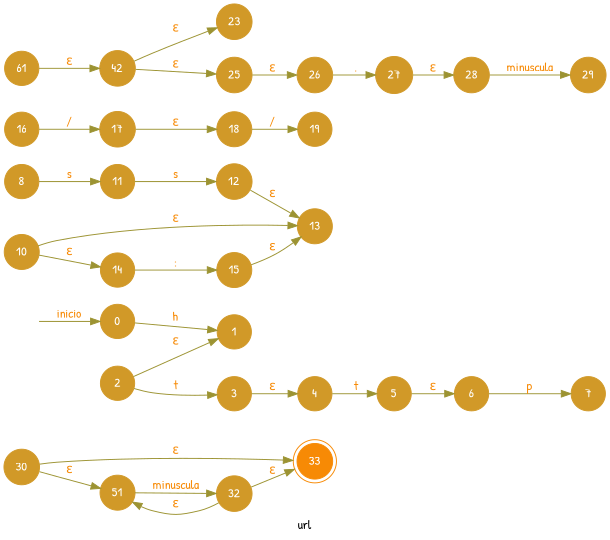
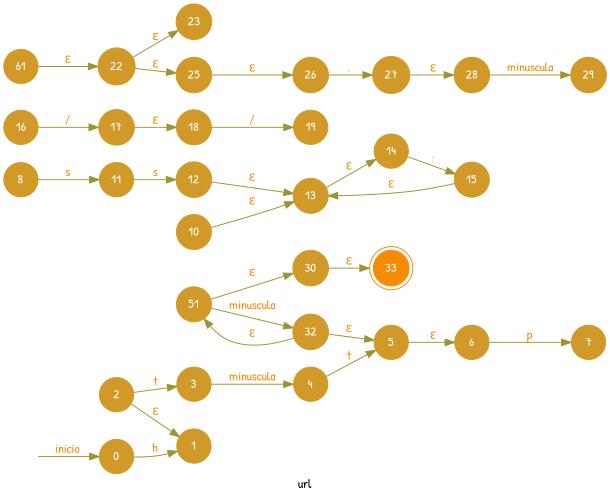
  digraph {
    fontname="Patrick Hand"
    label=url
    rankdir=LR
    node [color="#d19928" fillcolor="#d19928" fontcolor=white fontname="Patrick Hand" shape=circle style=filled]
    edge [color="#9c9332" fontcolor="#f78a05" fontname="Patrick Hand"]
    33 [color="#f78a05" fillcolor="#f78a05" shape=doublecircle]
    flechainicio [fontsize=0 style=invis]
    0
    1
    2
    3
    4
    5
    6
    7
    8
    11
    12
    13
    10
    14
    15
    16
    17
    18
    19
    n22 [label=61]
-   22 [label=42]
+   22
    23
    25
    26
    27
    28
    29
    30
    n31 [label=51]
    32
    flechainicio -> 0 [label=inicio]
    0 -> 1 [label=h]
    2 -> 1 [label="ε"]
    2 -> 3 [label=t]
-   3 -> 4 [label="ε"]
+   3 -> 4 [label=minuscula]
    4 -> 5 [label=t]
    5 -> 6 [label="ε"]
    6 -> 7 [label=p]
    8 -> 11 [label=s]
    11 -> 12 [label=s]
    12 -> 13 [label="ε"]
-   10 -> 14 [label="ε"]
+   13 -> 14 [label="ε"]
    10 -> 13 [label="ε"]
    14 -> 15 [label=":"]
    15 -> 13 [label="ε"]
    16 -> 17 [label="/"]
    17 -> 18 [label="ε"]
    18 -> 19 [label="/"]
    n22 -> 22 [label="ε"]
    22 -> 23 [label="ε"]
    22 -> 25 [label="ε"]
    25 -> 26 [label="ε"]
    26 -> 27 [label="."]
    27 -> 28 [label="ε"]
    28 -> 29 [label=minuscula]
    30 -> 33 [label="ε"]
-   30 -> n31 [label="ε"]
+   n31 -> 30 [label="ε"]
    n31 -> 32 [label=minuscula]
-   32 -> 33 [label="ε"]
+   32 -> 5 [label="ε"]
    32 -> n31 [label="ε"]
  }
